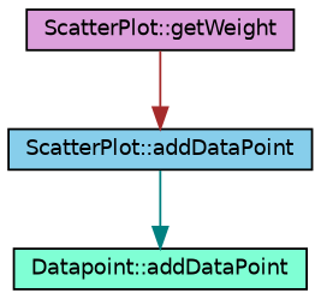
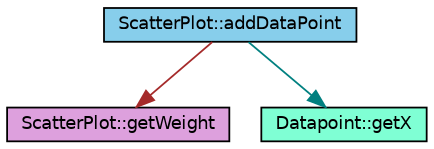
  digraph {
    rankdir=TB
    node [color=black fontname=Helvetica fontsize=10 shape=record style=filled]
    edge [fontname=Helvetica fontsize=10 labelfontname=Helvetica labelfontsize=10 style=solid]
    n1 [fillcolor=skyblue fontcolor=black height=0.2 label="ScatterPlot::addDataPoint" width=0.4]
    n2 [fillcolor=plum height=0.2 label="ScatterPlot::getWeight" width=0.4]
-   n3 [fillcolor=aquamarine height=0.2 label="Datapoint::addDataPoint" width=0.4]
-   n2 -> n1 [color=brown]
+   n3 [fillcolor=aquamarine height=0.2 label="Datapoint::getX" width=0.4]
+   n1 -> n2 [color=brown]
    n1 -> n3 [color=teal]
  }
